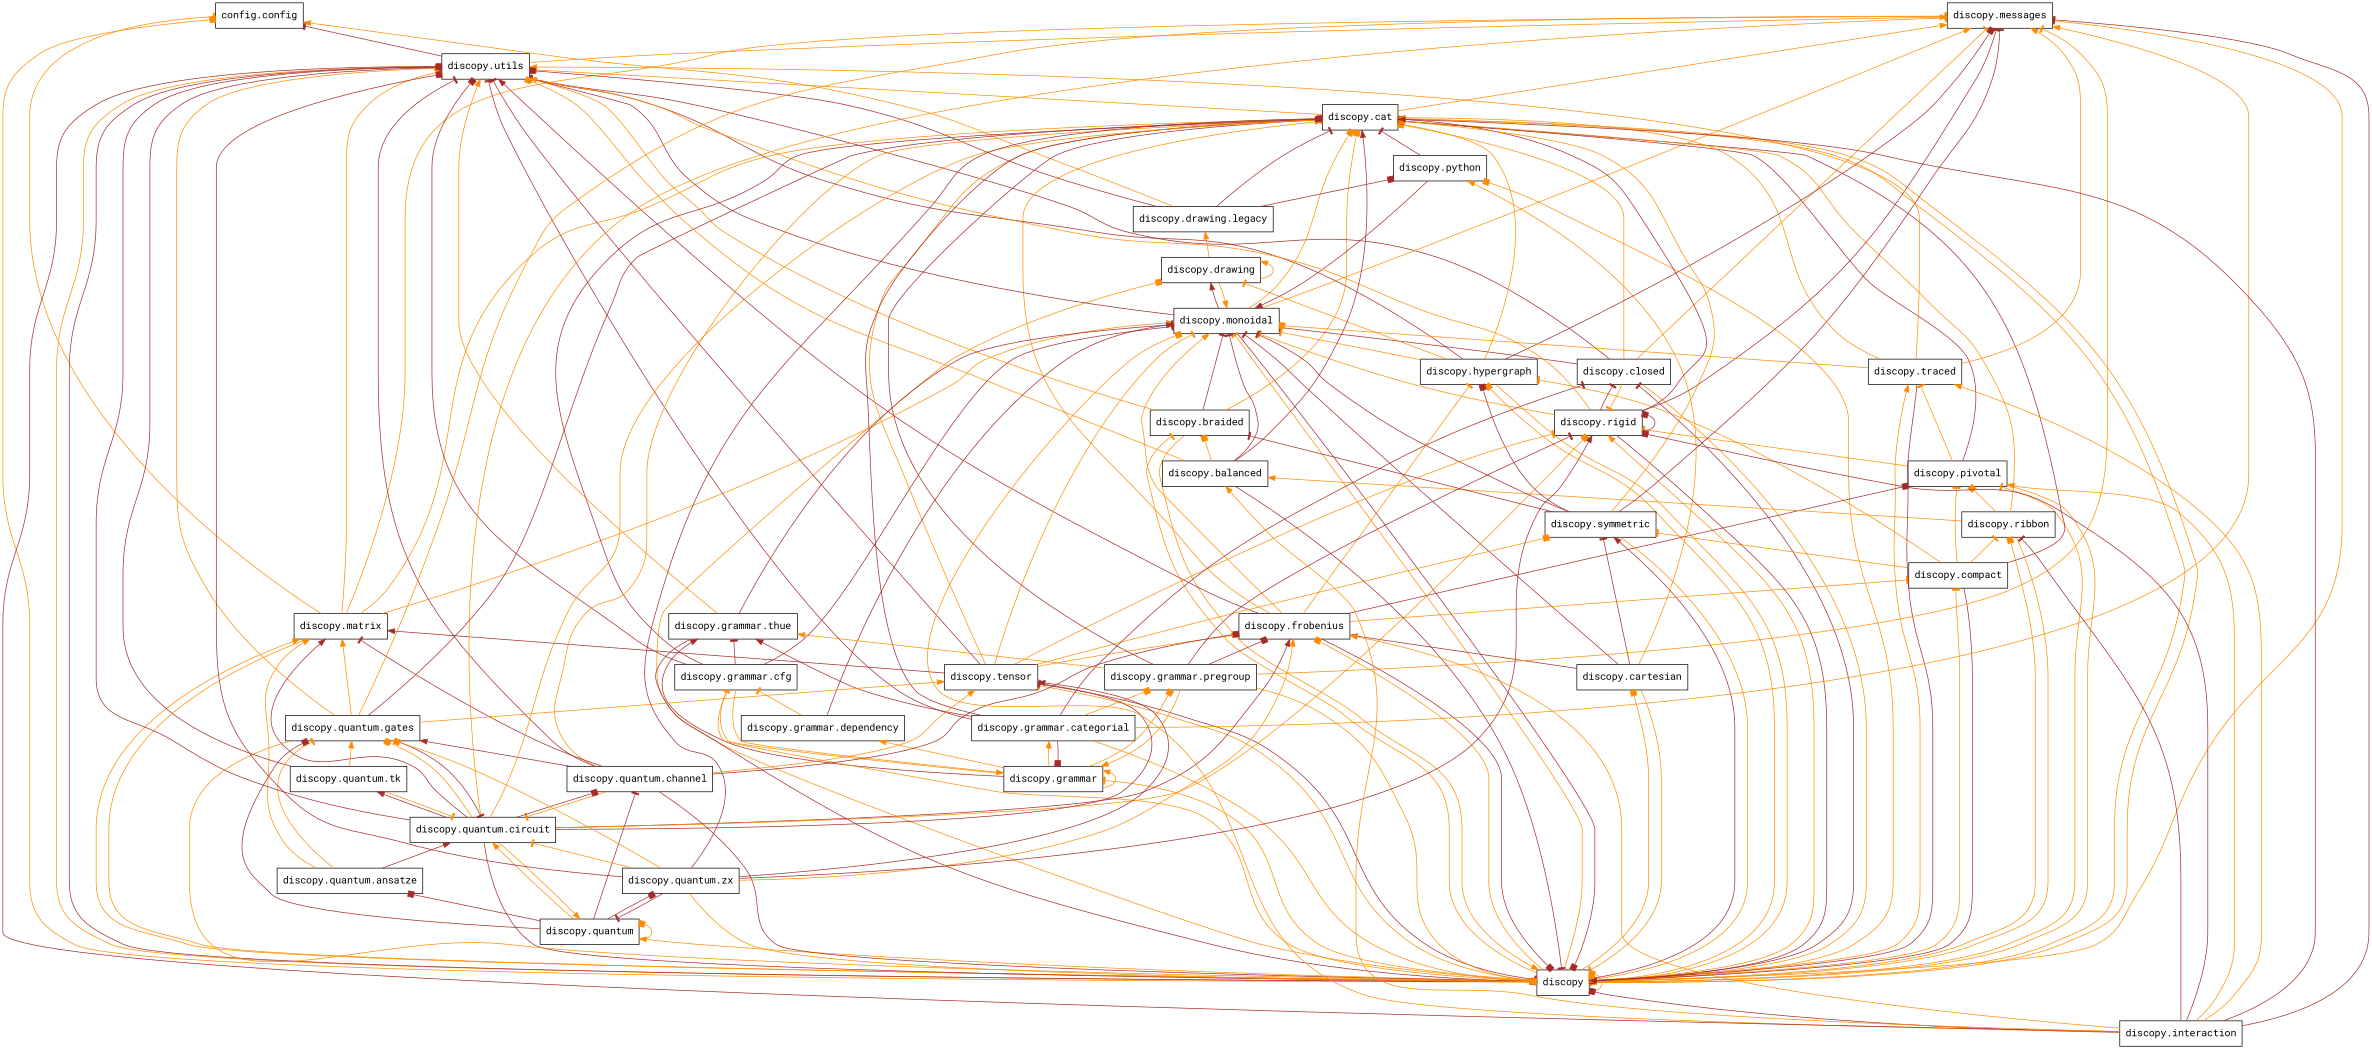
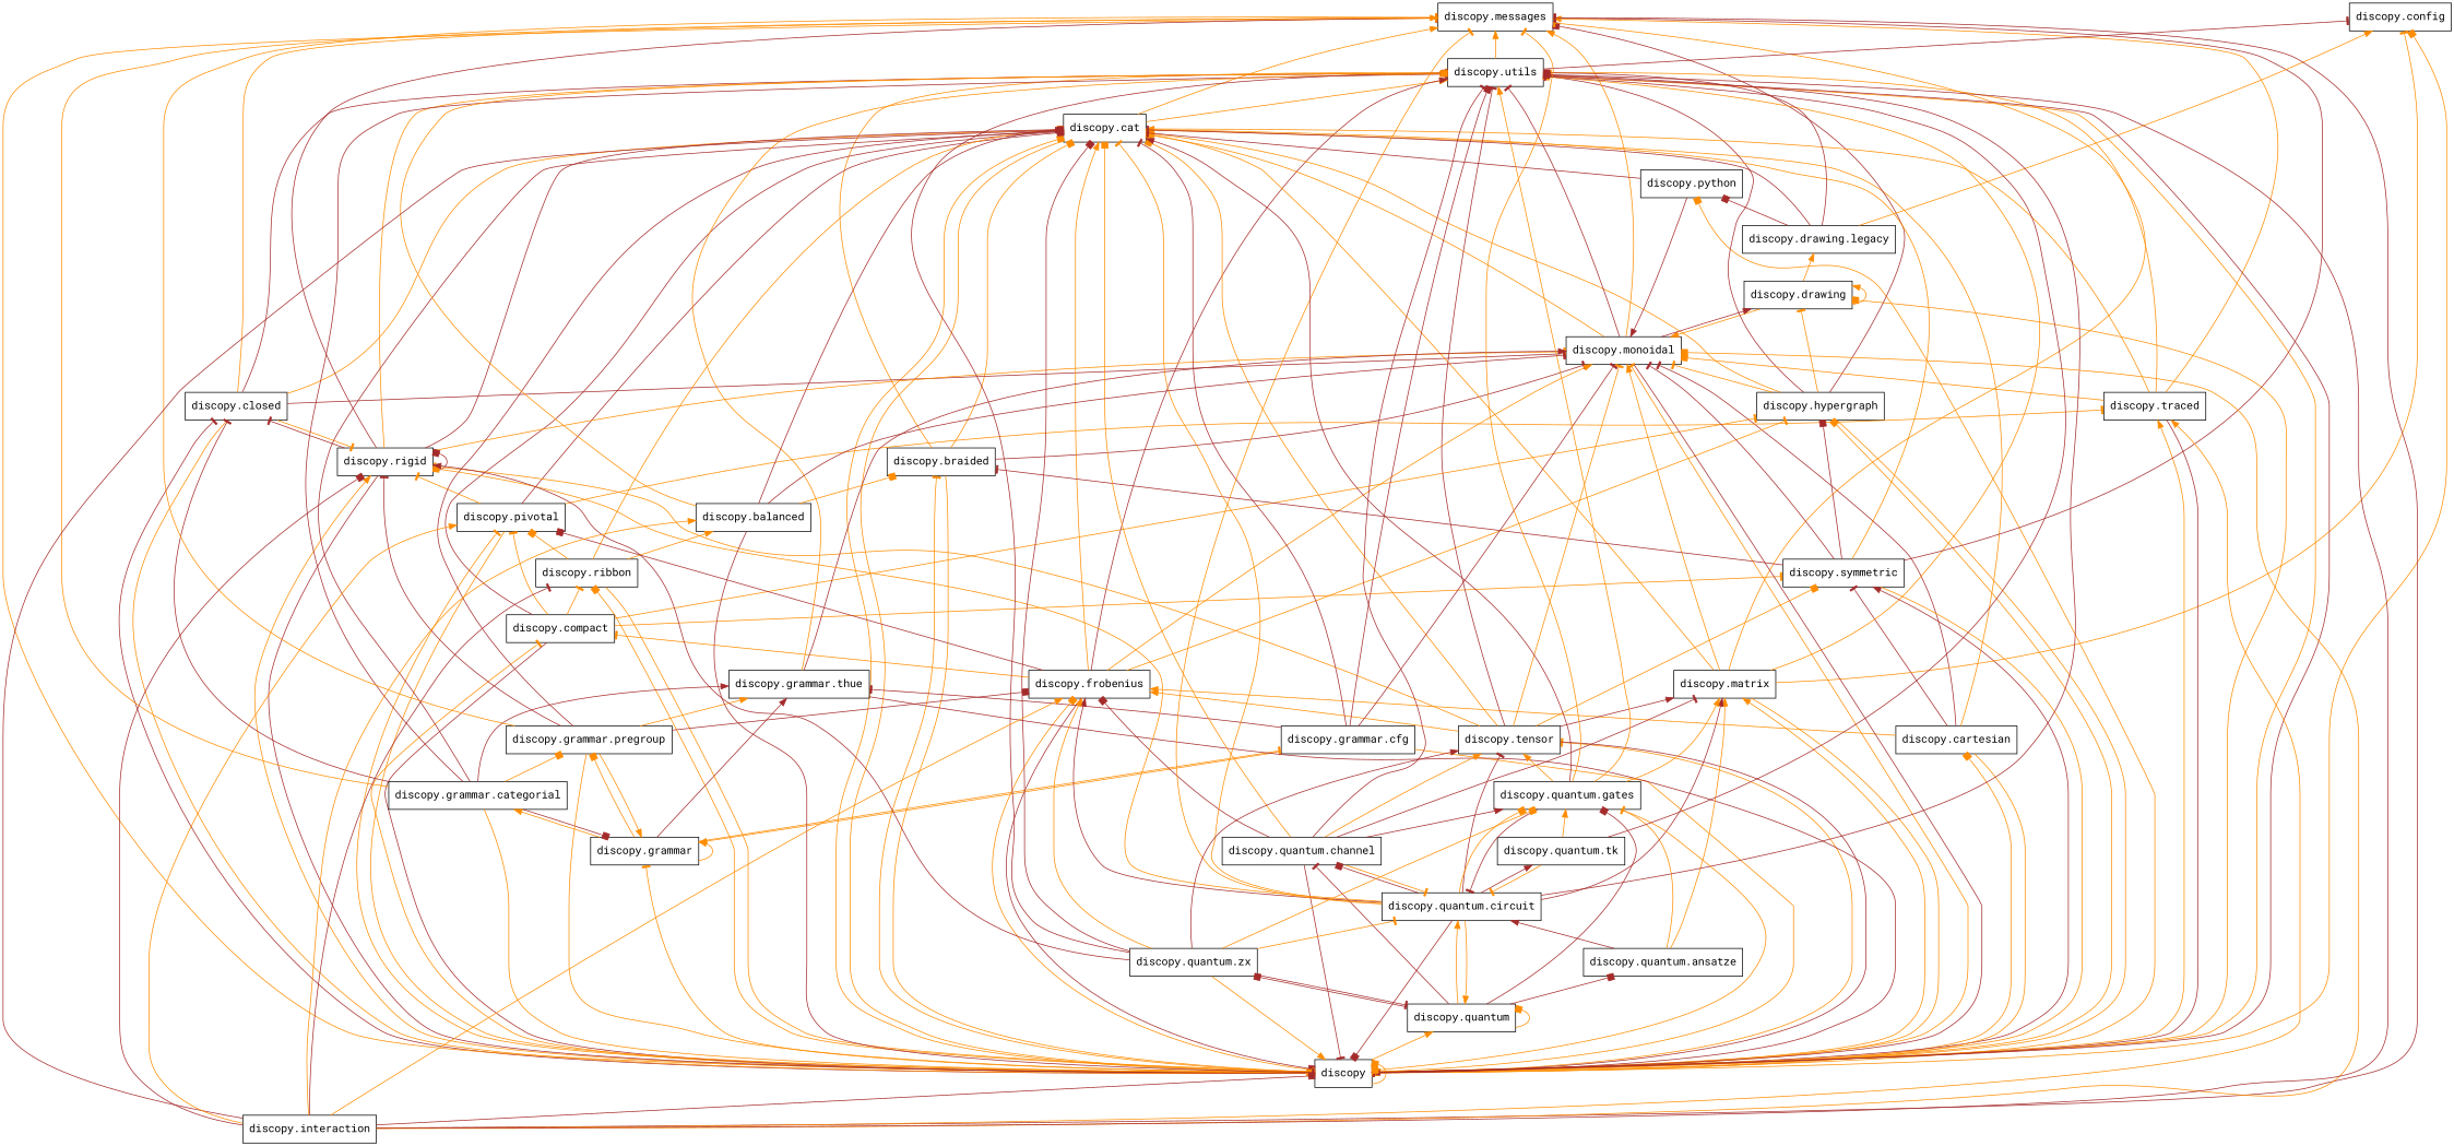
  digraph {
    fontname="Roboto Mono"
    rankdir=BT
    node [color=black fontname="Roboto Mono" shape=box style=solid]
    edge [arrowhead=tee arrowtail=none color=darkorange fontname="Roboto Mono"]
    n1 [label=discopy]
    n2 [label="discopy.braided"]
    n3 [label="discopy.cartesian"]
    n4 [label="discopy.cat"]
    n5 [label="discopy.closed"]
    n6 [label="discopy.compact"]
-   n7 [label="config.config"]
+   n7 [label="discopy.config"]
    n8 [label="discopy.drawing"]
    n9 [label="discopy.frobenius"]
    n10 [label="discopy.grammar"]
    n11 [label="discopy.hypergraph"]
    n12 [label="discopy.matrix"]
    n13 [label="discopy.messages"]
    n14 [label="discopy.monoidal"]
    n15 [label="discopy.pivotal"]
    n16 [label="discopy.python"]
    n17 [label="discopy.quantum"]
    n18 [label="discopy.ribbon"]
    n19 [label="discopy.rigid"]
    n20 [label="discopy.symmetric"]
    n21 [label="discopy.tensor"]
    n22 [label="discopy.traced"]
    n23 [label="discopy.utils"]
    n24 [label="discopy.drawing.legacy"]
    n25 [label="discopy.grammar.categorial"]
    n26 [label="discopy.grammar.cfg"]
-   n27 [label="discopy.grammar.dependency"]
    n28 [label="discopy.grammar.pregroup"]
    n29 [label="discopy.grammar.thue"]
    n30 [label="discopy.quantum.ansatze"]
    n31 [label="discopy.quantum.channel"]
    n32 [label="discopy.quantum.circuit"]
    n33 [label="discopy.quantum.gates"]
    n34 [label="discopy.quantum.zx"]
    n35 [label="discopy.balanced"]
    n36 [label="discopy.interaction"]
    n37 [label="discopy.quantum.tk"]
    n1 -> n1 [arrowhead=box]
    n1 -> n2
    n1 -> n3 [arrowhead=box]
    n1 -> n4 [arrowhead=box]
    n1 -> n5 [color=brown]
    n1 -> n6
    n1 -> n7 [arrowhead=box]
    n1 -> n8 [arrowhead=box]
    n1 -> n9 [arrowhead=box]
    n1 -> n10
    n1 -> n11 [arrowhead=box]
    n1 -> n12 [arrowhead=normal]
    n1 -> n13
    n1 -> n14
    n1 -> n15
    n1 -> n16 [arrowhead=box]
    n1 -> n17 [arrowhead=normal]
    n1 -> n18 [arrowhead=box]
    n1 -> n19 [arrowhead=normal]
    n1 -> n20 [arrowhead=normal color=brown]
    n1 -> n21
    n1 -> n22 [arrowhead=normal]
    n1 -> n23 [arrowhead=box]
    n2 -> n1 [arrowhead=normal]
    n2 -> n4 [arrowhead=box]
    n2 -> n14 [color=brown]
    n2 -> n23
    n3 -> n1
-   n3 -> n16 [arrowhead=normal]
-   n3 -> n9 [arrowhead=normal color=brown]
+   n3 -> n4 [arrowhead=normal]
+   n3 -> n9 [arrowhead=normal]
    n3 -> n14 [color=brown]
    n3 -> n20 [color=brown]
    n4 -> n1 [arrowhead=normal]
    n4 -> n13 [arrowhead=normal]
    n4 -> n23 [arrowhead=normal]
    n5 -> n1 [arrowhead=normal]
    n5 -> n4 [arrowhead=box]
    n5 -> n13
    n5 -> n14 [color=brown]
    n5 -> n19
    n5 -> n23 [color=brown]
    n6 -> n1 [arrowhead=box color=brown]
    n6 -> n4 [arrowhead=box color=brown]
    n6 -> n11
    n6 -> n15
    n6 -> n18
    n6 -> n20
    n8 -> n8 [arrowhead=normal]
    n8 -> n14 [arrowhead=normal]
    n8 -> n24 [arrowhead=normal]
    n9 -> n1 [arrowhead=box color=brown]
    n9 -> n4 [arrowhead=normal]
    n9 -> n6
    n9 -> n11
    n9 -> n14 [arrowhead=normal]
    n9 -> n15 [arrowhead=box color=brown]
    n9 -> n23 [arrowhead=normal color=brown]
    n10 -> n10 [arrowhead=normal]
    n10 -> n25 [arrowhead=normal]
    n10 -> n26
-   n10 -> n27 [arrowhead=normal]
    n10 -> n28 [arrowhead=box]
    n10 -> n29 [arrowhead=normal color=brown]
    n11 -> n1 [arrowhead=box]
    n11 -> n4 [arrowhead=box]
    n11 -> n8
    n11 -> n13 [arrowhead=box color=brown]
    n11 -> n14
    n11 -> n23 [color=brown]
    n12 -> n1 [arrowhead=box]
    n12 -> n4 [arrowhead=normal]
    n12 -> n7
    n12 -> n13
    n12 -> n14 [arrowhead=normal]
    n12 -> n23 [arrowhead=box]
    n14 -> n1 [arrowhead=box color=brown]
    n14 -> n4 [arrowhead=box]
    n14 -> n8 [arrowhead=normal color=brown]
    n14 -> n13 [arrowhead=normal]
    n14 -> n23 [color=brown]
    n15 -> n1
    n15 -> n4 [arrowhead=box color=brown]
    n15 -> n19
    n15 -> n22
    n16 -> n4 [color=brown]
    n16 -> n14 [arrowhead=normal color=brown]
    n17 -> n17 [arrowhead=box]
    n17 -> n30 [arrowhead=box color=brown]
    n17 -> n31 [color=brown]
    n17 -> n32 [arrowhead=normal]
    n17 -> n33 [arrowhead=box color=brown]
    n17 -> n34 [arrowhead=box color=brown]
    n18 -> n1
    n18 -> n4 [arrowhead=box]
    n18 -> n15 [arrowhead=box]
    n18 -> n35 [arrowhead=normal]
    n19 -> n1 [arrowhead=box color=brown]
    n19 -> n4 [arrowhead=box color=brown]
    n19 -> n5 [color=brown]
    n19 -> n13 [color=brown]
    n19 -> n14
    n19 -> n19 [arrowhead=box color=brown]
-   n19 -> n23 [arrowhead=normal]
+   n19 -> n23
    n20 -> n1 [arrowhead=box]
    n20 -> n2 [color=brown]
    n20 -> n4 [arrowhead=normal]
    n20 -> n11 [arrowhead=box color=brown]
    n20 -> n13 [color=brown]
    n20 -> n14 [color=brown]
    n21 -> n1 [color=brown]
    n21 -> n4 [arrowhead=box]
    n21 -> n9 [arrowhead=normal]
    n21 -> n12 [arrowhead=normal color=brown]
    n21 -> n14
    n21 -> n19
    n21 -> n20 [arrowhead=box]
    n21 -> n23 [color=brown]
    n22 -> n1 [arrowhead=normal color=brown]
    n22 -> n4 [arrowhead=normal]
    n22 -> n13 [arrowhead=normal]
    n22 -> n14 [arrowhead=box]
    n22 -> n23 [arrowhead=normal]
    n23 -> n1 [arrowhead=normal color=brown]
    n23 -> n7 [color=brown]
    n23 -> n13 [arrowhead=normal]
    n24 -> n4 [color=brown]
    n24 -> n7 [arrowhead=normal]
    n24 -> n16 [arrowhead=box color=brown]
    n24 -> n23 [arrowhead=box color=brown]
    n25 -> n1 [arrowhead=normal]
    n25 -> n4 [arrowhead=box color=brown]
    n25 -> n5 [color=brown]
    n25 -> n10 [arrowhead=box color=brown]
    n25 -> n13 [arrowhead=normal]
    n25 -> n23 [color=brown]
    n25 -> n28 [arrowhead=box]
    n25 -> n29 [arrowhead=normal color=brown]
    n26 -> n1 [arrowhead=normal]
    n26 -> n4 [color=brown]
    n26 -> n10 [arrowhead=normal]
    n26 -> n14 [color=brown]
    n26 -> n23 [arrowhead=box color=brown]
    n26 -> n29 [color=brown]
-   n27 -> n14 [color=brown]
-   n27 -> n26
    n28 -> n1 [arrowhead=box]
    n28 -> n4 [arrowhead=box color=brown]
    n28 -> n9 [arrowhead=box color=brown]
    n28 -> n10 [arrowhead=normal]
    n28 -> n13
    n28 -> n19 [color=brown]
    n28 -> n29 [arrowhead=normal]
    n29 -> n1 [arrowhead=normal color=brown]
    n29 -> n14 [arrowhead=normal color=brown]
    n29 -> n23 [arrowhead=normal]
    n30 -> n12 [arrowhead=normal]
    n30 -> n32 [arrowhead=normal color=brown]
    n30 -> n33
    n31 -> n1 [color=brown]
    n31 -> n4 [arrowhead=box]
    n31 -> n9 [arrowhead=box color=brown]
    n31 -> n12 [color=brown]
    n31 -> n21 [arrowhead=normal]
    n31 -> n23 [color=brown]
    n31 -> n32
    n31 -> n33 [arrowhead=normal color=brown]
    n32 -> n1 [arrowhead=box color=brown]
    n32 -> n4
    n32 -> n9 [arrowhead=normal color=brown]
    n32 -> n12 [arrowhead=normal color=brown]
    n32 -> n13
    n32 -> n17 [arrowhead=normal]
    n32 -> n19 [arrowhead=box]
    n32 -> n21 [color=brown]
    n32 -> n23 [arrowhead=box color=brown]
    n32 -> n31 [arrowhead=box color=brown]
    n32 -> n33 [arrowhead=box]
    n32 -> n37 [arrowhead=normal color=brown]
    n33 -> n1 [arrowhead=box]
    n33 -> n4 [arrowhead=normal color=brown]
    n33 -> n12 [arrowhead=normal]
    n33 -> n13
    n33 -> n21 [arrowhead=normal]
    n33 -> n23 [arrowhead=normal]
    n33 -> n32 [color=brown]
    n34 -> n1 [arrowhead=normal]
    n34 -> n4 [arrowhead=box color=brown]
    n34 -> n9 [arrowhead=normal]
    n34 -> n17 [color=brown]
    n34 -> n19 [arrowhead=normal color=brown]
    n34 -> n21 [arrowhead=normal color=brown]
    n34 -> n23 [arrowhead=box color=brown]
    n34 -> n32
    n34 -> n33 [arrowhead=box]
    n35 -> n1 [color=brown]
    n35 -> n2 [arrowhead=box]
    n35 -> n4 [arrowhead=normal color=brown]
    n35 -> n14 [color=brown]
    n35 -> n23 [arrowhead=box]
    n36 -> n1 [arrowhead=box color=brown]
    n36 -> n4 [arrowhead=normal color=brown]
    n36 -> n9 [arrowhead=normal]
    n36 -> n13 [color=brown]
    n36 -> n14 [arrowhead=box]
    n36 -> n15 [arrowhead=normal]
    n36 -> n18 [color=brown]
    n36 -> n19 [arrowhead=box color=brown]
    n36 -> n22 [arrowhead=normal]
    n36 -> n23 [arrowhead=box color=brown]
    n36 -> n35 [arrowhead=normal]
    n37 -> n23 [color=brown]
    n37 -> n32
    n37 -> n33 [arrowhead=normal]
  }
